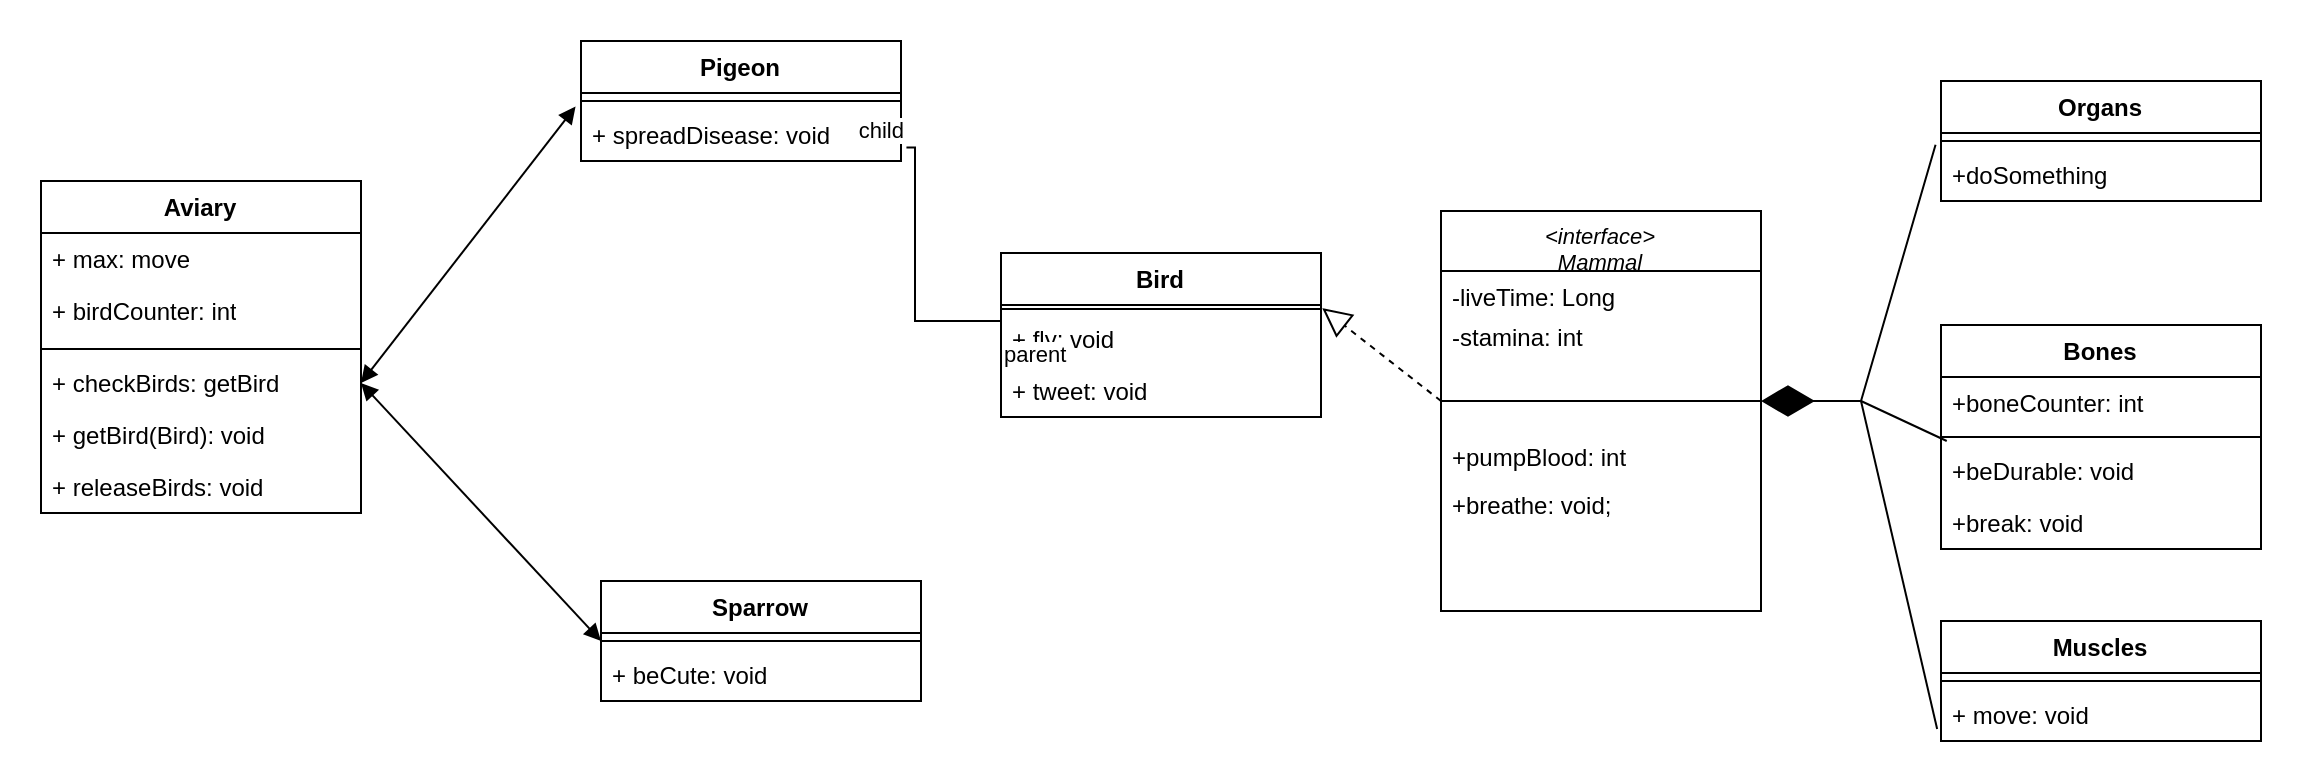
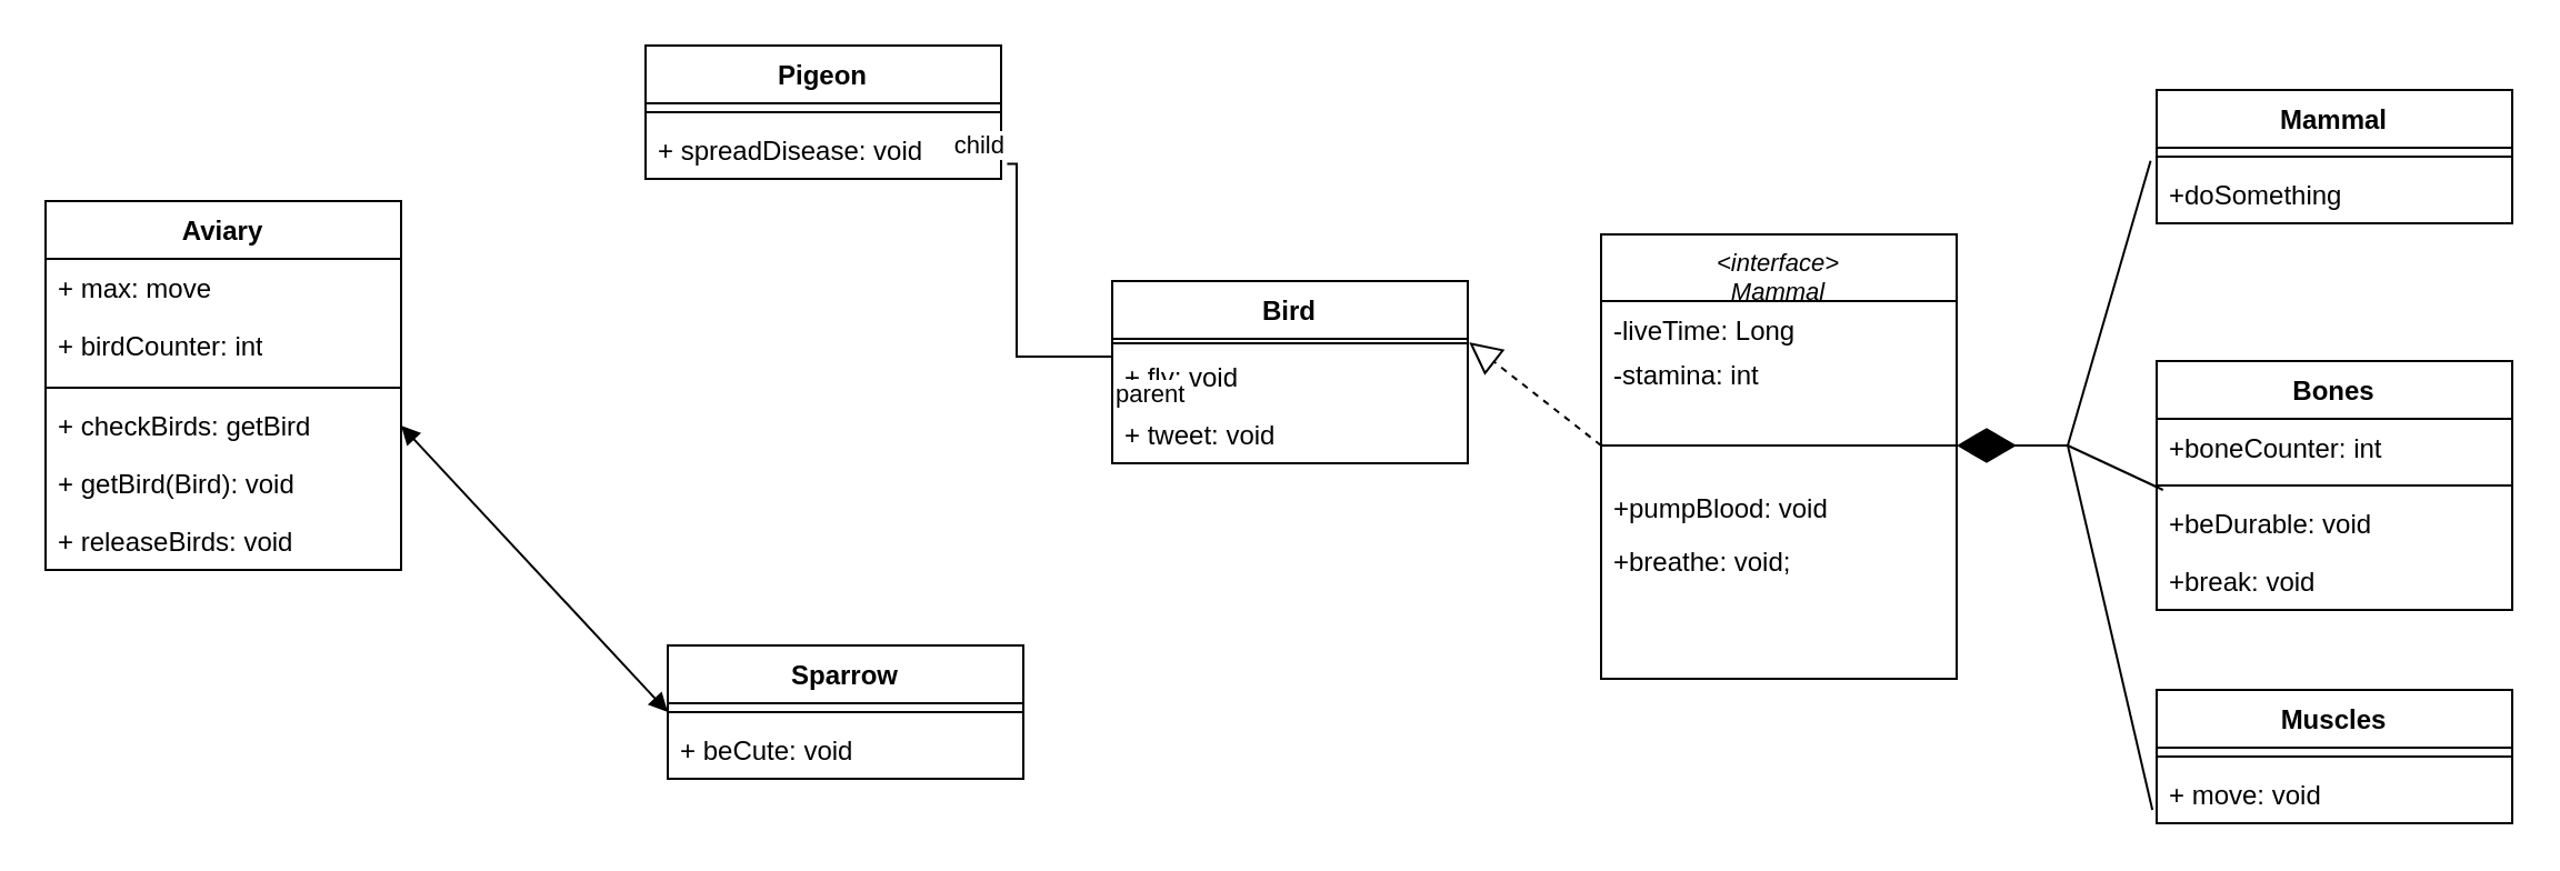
  <mxCell id="0" />
  <mxCell id="1" parent="0" />
  <mxCell id="2" value="&lt;interface&gt;&#10;Mammal&#10;" style="swimlane;fontStyle=2;align=center;verticalAlign=top;childLayout=stackLayout;horizontal=1;startSize=30;horizontalStack=0;resizeParent=1;resizeLast=0;collapsible=1;marginBottom=0;rounded=0;shadow=0;strokeWidth=1;fontSize=11;" vertex="1" parent="1"><mxGeometry x="720" y="105" width="160" height="200" as="geometry"><mxRectangle x="870" y="160" width="160" height="26" as="alternateBounds" /></mxGeometry></mxCell>
  <mxCell id="3" value="-liveTime: Long" style="text;align=left;verticalAlign=top;spacingLeft=4;spacingRight=4;overflow=hidden;rotatable=0;points=[[0,0.5],[1,0.5]];portConstraint=eastwest;rounded=0;shadow=0;html=0;" vertex="1" parent="2"><mxGeometry y="30" width="160" height="20" as="geometry" /></mxCell>
  <mxCell id="4" value="-stamina: int" style="text;align=left;verticalAlign=top;spacingLeft=4;spacingRight=4;overflow=hidden;rotatable=0;points=[[0,0.5],[1,0.5]];portConstraint=eastwest;rounded=0;shadow=0;html=0;" vertex="1" parent="2"><mxGeometry y="50" width="160" height="30" as="geometry" /></mxCell>
  <mxCell id="5" value="" style="line;html=1;strokeWidth=1;align=left;verticalAlign=middle;spacingTop=-1;spacingLeft=3;spacingRight=3;rotatable=0;labelPosition=right;points=[];portConstraint=eastwest;" vertex="1" parent="2"><mxGeometry y="80" width="160" height="30" as="geometry" /></mxCell>
- <mxCell id="6" value="+pumpBlood: int" style="text;align=left;verticalAlign=top;spacingLeft=4;spacingRight=4;overflow=hidden;rotatable=0;points=[[0,0.5],[1,0.5]];portConstraint=eastwest;" vertex="1" parent="2"><mxGeometry y="110" width="160" height="24" as="geometry" /></mxCell>
+ <mxCell id="6" value="+pumpBlood: void" style="text;align=left;verticalAlign=top;spacingLeft=4;spacingRight=4;overflow=hidden;rotatable=0;points=[[0,0.5],[1,0.5]];portConstraint=eastwest;" vertex="1" parent="2"><mxGeometry y="110" width="160" height="24" as="geometry" /></mxCell>
  <mxCell id="7" value="+breathe: void;" style="text;align=left;verticalAlign=top;spacingLeft=4;spacingRight=4;overflow=hidden;rotatable=0;points=[[0,0.5],[1,0.5]];portConstraint=eastwest;" vertex="1" parent="2"><mxGeometry y="134" width="160" height="24" as="geometry" /></mxCell>
- <mxCell id="8" value="Organs" style="swimlane;fontStyle=1;align=center;verticalAlign=top;childLayout=stackLayout;horizontal=1;startSize=26;horizontalStack=0;resizeParent=1;resizeParentMax=0;resizeLast=0;collapsible=1;marginBottom=0;whiteSpace=wrap;html=1;" vertex="1" parent="1"><mxGeometry x="970" y="40" width="160" height="60" as="geometry" /></mxCell>
+ <mxCell id="8" value="Mammal" style="swimlane;fontStyle=1;align=center;verticalAlign=top;childLayout=stackLayout;horizontal=1;startSize=26;horizontalStack=0;resizeParent=1;resizeParentMax=0;resizeLast=0;collapsible=1;marginBottom=0;whiteSpace=wrap;html=1;" vertex="1" parent="1"><mxGeometry x="970" y="40" width="160" height="60" as="geometry" /></mxCell>
  <mxCell id="9" value="" style="line;strokeWidth=1;fillColor=none;align=left;verticalAlign=middle;spacingTop=-1;spacingLeft=3;spacingRight=3;rotatable=0;labelPosition=right;points=[];portConstraint=eastwest;strokeColor=inherit;" vertex="1" parent="8"><mxGeometry y="26" width="160" height="8" as="geometry" /></mxCell>
  <mxCell id="10" value="+doSomething" style="text;strokeColor=none;fillColor=none;align=left;verticalAlign=top;spacingLeft=4;spacingRight=4;overflow=hidden;rotatable=0;points=[[0,0.5],[1,0.5]];portConstraint=eastwest;whiteSpace=wrap;html=1;" vertex="1" parent="8"><mxGeometry y="34" width="160" height="26" as="geometry" /></mxCell>
  <mxCell id="11" value="Bones" style="swimlane;fontStyle=1;align=center;verticalAlign=top;childLayout=stackLayout;horizontal=1;startSize=26;horizontalStack=0;resizeParent=1;resizeParentMax=0;resizeLast=0;collapsible=1;marginBottom=0;whiteSpace=wrap;html=1;" vertex="1" parent="1"><mxGeometry x="970" y="162" width="160" height="112" as="geometry" /></mxCell>
  <mxCell id="12" value="+boneCounter: int" style="text;strokeColor=none;fillColor=none;align=left;verticalAlign=top;spacingLeft=4;spacingRight=4;overflow=hidden;rotatable=0;points=[[0,0.5],[1,0.5]];portConstraint=eastwest;whiteSpace=wrap;html=1;" vertex="1" parent="11"><mxGeometry y="26" width="160" height="26" as="geometry" /></mxCell>
  <mxCell id="13" value="" style="line;strokeWidth=1;fillColor=none;align=left;verticalAlign=middle;spacingTop=-1;spacingLeft=3;spacingRight=3;rotatable=0;labelPosition=right;points=[];portConstraint=eastwest;strokeColor=inherit;" vertex="1" parent="11"><mxGeometry y="52" width="160" height="8" as="geometry" /></mxCell>
  <mxCell id="14" value="+beDurable: void&lt;br&gt;" style="text;strokeColor=none;fillColor=none;align=left;verticalAlign=top;spacingLeft=4;spacingRight=4;overflow=hidden;rotatable=0;points=[[0,0.5],[1,0.5]];portConstraint=eastwest;whiteSpace=wrap;html=1;" vertex="1" parent="11"><mxGeometry y="60" width="160" height="26" as="geometry" /></mxCell>
  <mxCell id="15" value="+break: void" style="text;strokeColor=none;fillColor=none;align=left;verticalAlign=top;spacingLeft=4;spacingRight=4;overflow=hidden;rotatable=0;points=[[0,0.5],[1,0.5]];portConstraint=eastwest;whiteSpace=wrap;html=1;" vertex="1" parent="11"><mxGeometry y="86" width="160" height="26" as="geometry" /></mxCell>
  <mxCell id="16" value="Muscles" style="swimlane;fontStyle=1;align=center;verticalAlign=top;childLayout=stackLayout;horizontal=1;startSize=26;horizontalStack=0;resizeParent=1;resizeParentMax=0;resizeLast=0;collapsible=1;marginBottom=0;whiteSpace=wrap;html=1;" vertex="1" parent="1"><mxGeometry x="970" y="310" width="160" height="60" as="geometry" /></mxCell>
  <mxCell id="17" value="" style="line;strokeWidth=1;fillColor=none;align=left;verticalAlign=middle;spacingTop=-1;spacingLeft=3;spacingRight=3;rotatable=0;labelPosition=right;points=[];portConstraint=eastwest;strokeColor=inherit;" vertex="1" parent="16"><mxGeometry y="26" width="160" height="8" as="geometry" /></mxCell>
  <mxCell id="18" value="+&amp;nbsp;move: void" style="text;strokeColor=none;fillColor=none;align=left;verticalAlign=top;spacingLeft=4;spacingRight=4;overflow=hidden;rotatable=0;points=[[0,0.5],[1,0.5]];portConstraint=eastwest;whiteSpace=wrap;html=1;" vertex="1" parent="16"><mxGeometry y="34" width="160" height="26" as="geometry" /></mxCell>
  <mxCell id="19" value="Bird" style="swimlane;fontStyle=1;align=center;verticalAlign=top;childLayout=stackLayout;horizontal=1;startSize=26;horizontalStack=0;resizeParent=1;resizeParentMax=0;resizeLast=0;collapsible=1;marginBottom=0;whiteSpace=wrap;html=1;" vertex="1" parent="1"><mxGeometry x="500" y="126" width="160" height="82" as="geometry" /></mxCell>
  <mxCell id="20" value="" style="line;strokeWidth=1;fillColor=none;align=left;verticalAlign=middle;spacingTop=-1;spacingLeft=3;spacingRight=3;rotatable=0;labelPosition=right;points=[];portConstraint=eastwest;strokeColor=inherit;" vertex="1" parent="19"><mxGeometry y="26" width="160" height="4" as="geometry" /></mxCell>
  <mxCell id="21" value="+ fly: void" style="text;strokeColor=none;fillColor=none;align=left;verticalAlign=top;spacingLeft=4;spacingRight=4;overflow=hidden;rotatable=0;points=[[0,0.5],[1,0.5]];portConstraint=eastwest;whiteSpace=wrap;html=1;" vertex="1" parent="19"><mxGeometry y="30" width="160" height="26" as="geometry" /></mxCell>
  <mxCell id="22" value="+&amp;nbsp;tweet: void" style="text;strokeColor=none;fillColor=none;align=left;verticalAlign=top;spacingLeft=4;spacingRight=4;overflow=hidden;rotatable=0;points=[[0,0.5],[1,0.5]];portConstraint=eastwest;whiteSpace=wrap;html=1;" vertex="1" parent="19"><mxGeometry y="56" width="160" height="26" as="geometry" /></mxCell>
  <mxCell id="23" value="" style="endArrow=none;html=1;rounded=0;entryX=-0.012;entryY=1.077;entryDx=0;entryDy=0;entryPerimeter=0;" edge="1" parent="1"><mxGeometry width="50" height="50" relative="1" as="geometry"><mxPoint x="930" y="200" as="sourcePoint" /><mxPoint x="968.08" y="364.002" as="targetPoint" /></mxGeometry></mxCell>
  <mxCell id="24" value="" style="endArrow=none;html=1;rounded=0;entryX=0.018;entryY=0.75;entryDx=0;entryDy=0;entryPerimeter=0;" edge="1" parent="1" target="13"><mxGeometry width="50" height="50" relative="1" as="geometry"><mxPoint x="930" y="200" as="sourcePoint" /><mxPoint x="960" y="220" as="targetPoint" /></mxGeometry></mxCell>
  <mxCell id="25" value="" style="endArrow=diamondThin;endFill=1;endSize=24;html=1;rounded=0;exitX=-0.017;exitY=-0.08;exitDx=0;exitDy=0;exitPerimeter=0;" edge="1" parent="1" source="10"><mxGeometry width="160" relative="1" as="geometry"><mxPoint x="760" y="209.76" as="sourcePoint" /><mxPoint x="880" y="200" as="targetPoint" /><Array as="points"><mxPoint x="930" y="200" /></Array></mxGeometry></mxCell>
  <mxCell id="26" value="Aviary" style="swimlane;fontStyle=1;align=center;verticalAlign=top;childLayout=stackLayout;horizontal=1;startSize=26;horizontalStack=0;resizeParent=1;resizeParentMax=0;resizeLast=0;collapsible=1;marginBottom=0;whiteSpace=wrap;html=1;" vertex="1" parent="1"><mxGeometry x="20" y="90" width="160" height="166" as="geometry" /></mxCell>
  <mxCell id="27" value="+ max: move&lt;br&gt;" style="text;strokeColor=none;fillColor=none;align=left;verticalAlign=top;spacingLeft=4;spacingRight=4;overflow=hidden;rotatable=0;points=[[0,0.5],[1,0.5]];portConstraint=eastwest;whiteSpace=wrap;html=1;" vertex="1" parent="26"><mxGeometry y="26" width="160" height="26" as="geometry" /></mxCell>
  <mxCell id="28" value="+ birdCounter: int" style="text;strokeColor=none;fillColor=none;align=left;verticalAlign=top;spacingLeft=4;spacingRight=4;overflow=hidden;rotatable=0;points=[[0,0.5],[1,0.5]];portConstraint=eastwest;whiteSpace=wrap;html=1;" vertex="1" parent="26"><mxGeometry y="52" width="160" height="28" as="geometry" /></mxCell>
  <mxCell id="29" value="" style="line;strokeWidth=1;fillColor=none;align=left;verticalAlign=middle;spacingTop=-1;spacingLeft=3;spacingRight=3;rotatable=0;labelPosition=right;points=[];portConstraint=eastwest;strokeColor=inherit;" vertex="1" parent="26"><mxGeometry y="80" width="160" height="8" as="geometry" /></mxCell>
  <mxCell id="30" value="+ checkBirds: getBird" style="text;strokeColor=none;fillColor=none;align=left;verticalAlign=top;spacingLeft=4;spacingRight=4;overflow=hidden;rotatable=0;points=[[0,0.5],[1,0.5]];portConstraint=eastwest;whiteSpace=wrap;html=1;" vertex="1" parent="26"><mxGeometry y="88" width="160" height="26" as="geometry" /></mxCell>
  <mxCell id="31" value="+ getBird(Bird): void&lt;br&gt;" style="text;strokeColor=none;fillColor=none;align=left;verticalAlign=top;spacingLeft=4;spacingRight=4;overflow=hidden;rotatable=0;points=[[0,0.5],[1,0.5]];portConstraint=eastwest;whiteSpace=wrap;html=1;" vertex="1" parent="26"><mxGeometry y="114" width="160" height="26" as="geometry" /></mxCell>
  <mxCell id="32" value="+&amp;nbsp;releaseBirds: void" style="text;strokeColor=none;fillColor=none;align=left;verticalAlign=top;spacingLeft=4;spacingRight=4;overflow=hidden;rotatable=0;points=[[0,0.5],[1,0.5]];portConstraint=eastwest;whiteSpace=wrap;html=1;" vertex="1" parent="26"><mxGeometry y="140" width="160" height="26" as="geometry" /></mxCell>
  <mxCell id="33" value="Pigeon" style="swimlane;fontStyle=1;align=center;verticalAlign=top;childLayout=stackLayout;horizontal=1;startSize=26;horizontalStack=0;resizeParent=1;resizeParentMax=0;resizeLast=0;collapsible=1;marginBottom=0;whiteSpace=wrap;html=1;" vertex="1" parent="1"><mxGeometry x="290" y="20" width="160" height="60" as="geometry" /></mxCell>
  <mxCell id="34" value="" style="line;strokeWidth=1;fillColor=none;align=left;verticalAlign=middle;spacingTop=-1;spacingLeft=3;spacingRight=3;rotatable=0;labelPosition=right;points=[];portConstraint=eastwest;strokeColor=inherit;" vertex="1" parent="33"><mxGeometry y="26" width="160" height="8" as="geometry" /></mxCell>
  <mxCell id="35" value="+&amp;nbsp;spreadDisease: void" style="text;strokeColor=none;fillColor=none;align=left;verticalAlign=top;spacingLeft=4;spacingRight=4;overflow=hidden;rotatable=0;points=[[0,0.5],[1,0.5]];portConstraint=eastwest;whiteSpace=wrap;html=1;" vertex="1" parent="33"><mxGeometry y="34" width="160" height="26" as="geometry" /></mxCell>
  <mxCell id="36" value="Sparrow" style="swimlane;fontStyle=1;align=center;verticalAlign=top;childLayout=stackLayout;horizontal=1;startSize=26;horizontalStack=0;resizeParent=1;resizeParentMax=0;resizeLast=0;collapsible=1;marginBottom=0;whiteSpace=wrap;html=1;" vertex="1" parent="1"><mxGeometry x="300" y="290" width="160" height="60" as="geometry" /></mxCell>
  <mxCell id="37" value="" style="line;strokeWidth=1;fillColor=none;align=left;verticalAlign=middle;spacingTop=-1;spacingLeft=3;spacingRight=3;rotatable=0;labelPosition=right;points=[];portConstraint=eastwest;strokeColor=inherit;" vertex="1" parent="36"><mxGeometry y="26" width="160" height="8" as="geometry" /></mxCell>
  <mxCell id="38" value="+ beCute: void" style="text;strokeColor=none;fillColor=none;align=left;verticalAlign=top;spacingLeft=4;spacingRight=4;overflow=hidden;rotatable=0;points=[[0,0.5],[1,0.5]];portConstraint=eastwest;whiteSpace=wrap;html=1;" vertex="1" parent="36"><mxGeometry y="34" width="160" height="26" as="geometry" /></mxCell>
  <mxCell id="39" value="" style="endArrow=block;dashed=1;endFill=0;endSize=12;html=1;rounded=0;entryX=1.004;entryY=-0.093;entryDx=0;entryDy=0;entryPerimeter=0;" edge="1" parent="1" target="21"><mxGeometry width="160" relative="1" as="geometry"><mxPoint x="720" y="200" as="sourcePoint" /><mxPoint x="740" y="300" as="targetPoint" /></mxGeometry></mxCell>
  <mxCell id="40" value="" style="endArrow=none;html=1;edgeStyle=orthogonalEdgeStyle;rounded=0;exitX=-0.016;exitY=-0.005;exitDx=0;exitDy=0;exitPerimeter=0;entryX=1.017;entryY=1.047;entryDx=0;entryDy=0;entryPerimeter=0;" edge="1" parent="1"><mxGeometry relative="1" as="geometry"><mxPoint x="500" y="184.58" as="sourcePoint" /><mxPoint x="452.72" y="73.222" as="targetPoint" /><Array as="points"><mxPoint x="500" y="160" /><mxPoint x="457" y="160" /><mxPoint x="457" y="73" /></Array></mxGeometry></mxCell>
  <mxCell id="41" value="parent" style="edgeLabel;resizable=0;html=1;align=left;verticalAlign=bottom;" connectable="0" vertex="1" parent="40"><mxGeometry x="-1" relative="1" as="geometry" /></mxCell>
  <mxCell id="42" value="child" style="edgeLabel;resizable=0;html=1;align=right;verticalAlign=bottom;" connectable="0" vertex="1" parent="40"><mxGeometry x="1" relative="1" as="geometry" /></mxCell>
  <mxCell id="43" value="" style="endArrow=block;startArrow=block;endFill=1;startFill=1;html=1;rounded=0;exitX=1;exitY=0.5;exitDx=0;exitDy=0;entryX=0;entryY=0.5;entryDx=0;entryDy=0;" edge="1" parent="1" source="30" target="36"><mxGeometry width="160" relative="1" as="geometry"><mxPoint x="220" y="190" as="sourcePoint" /><mxPoint x="380" y="190" as="targetPoint" /></mxGeometry></mxCell>
- <mxCell id="44" value="" style="endArrow=block;startArrow=block;endFill=1;startFill=1;html=1;rounded=0;entryX=-0.017;entryY=-0.046;entryDx=0;entryDy=0;entryPerimeter=0;exitX=1;exitY=0.5;exitDx=0;exitDy=0;" edge="1" parent="1" source="30" target="35"><mxGeometry width="160" relative="1" as="geometry"><mxPoint x="170" y="190" as="sourcePoint" /><mxPoint x="330" y="190" as="targetPoint" /></mxGeometry></mxCell>
